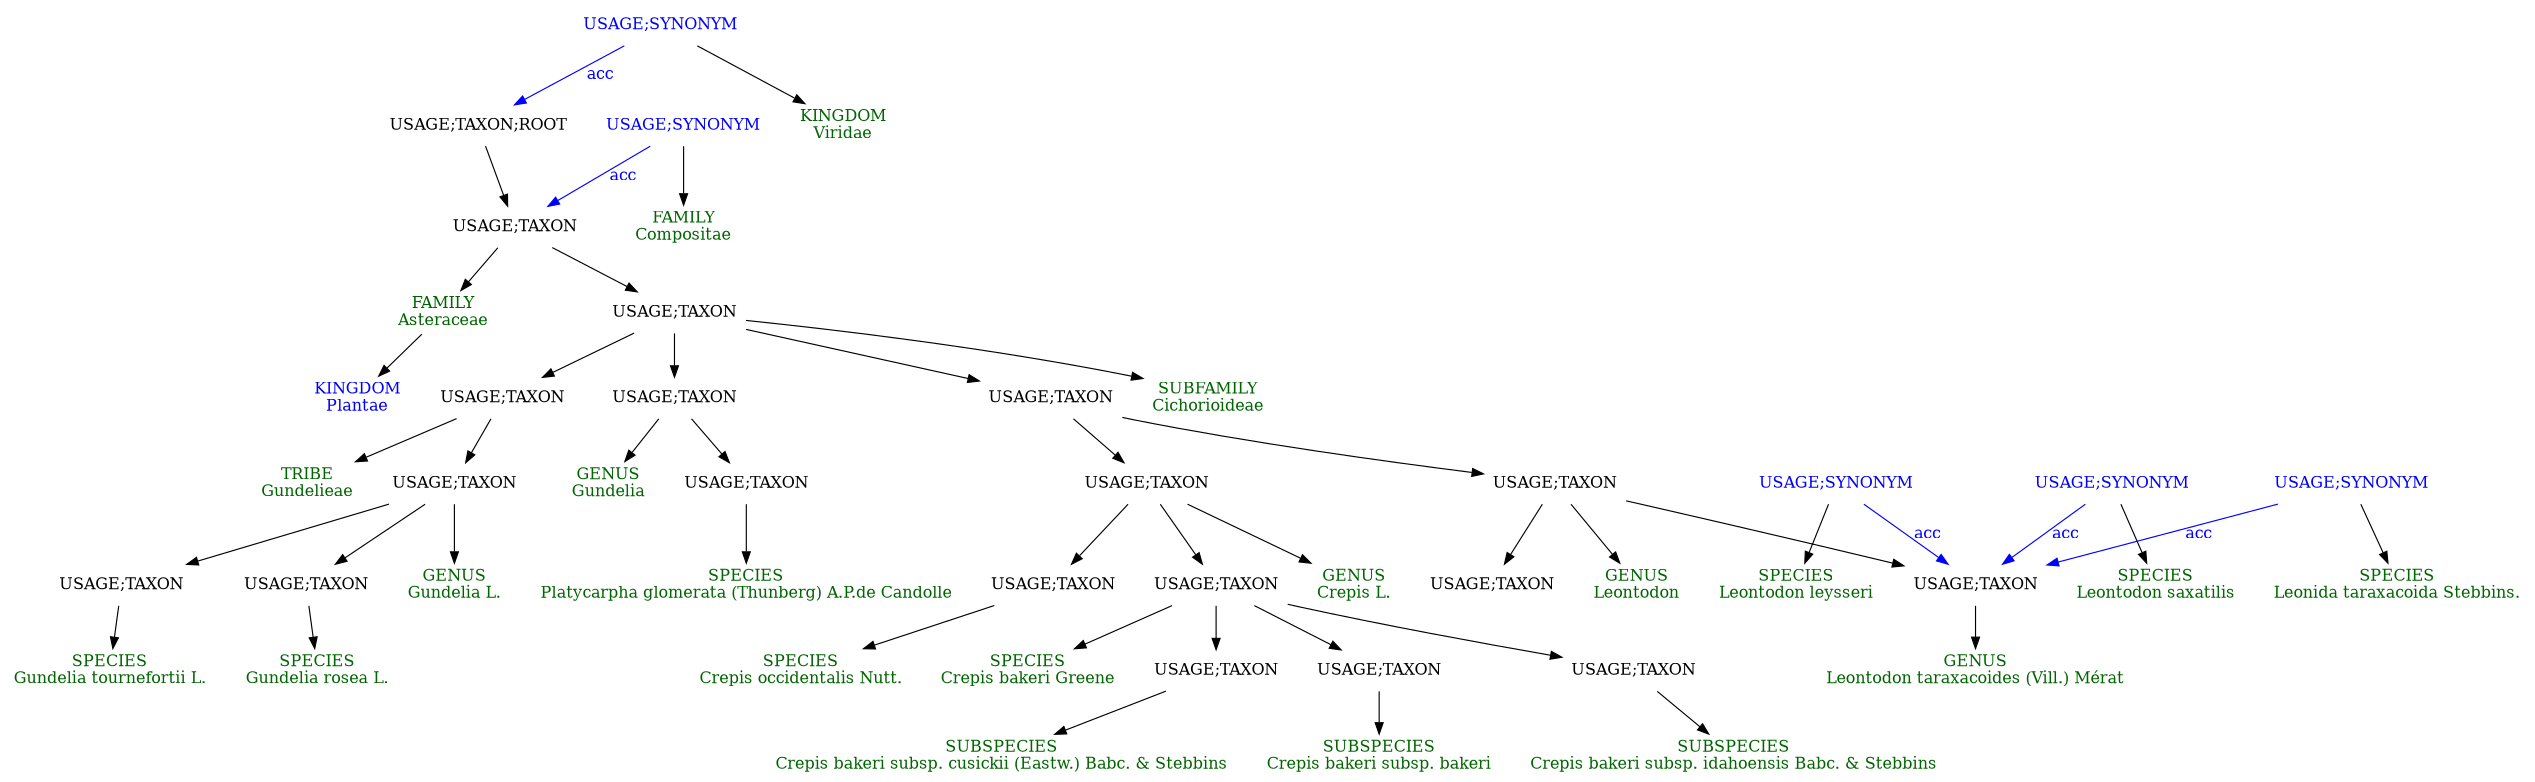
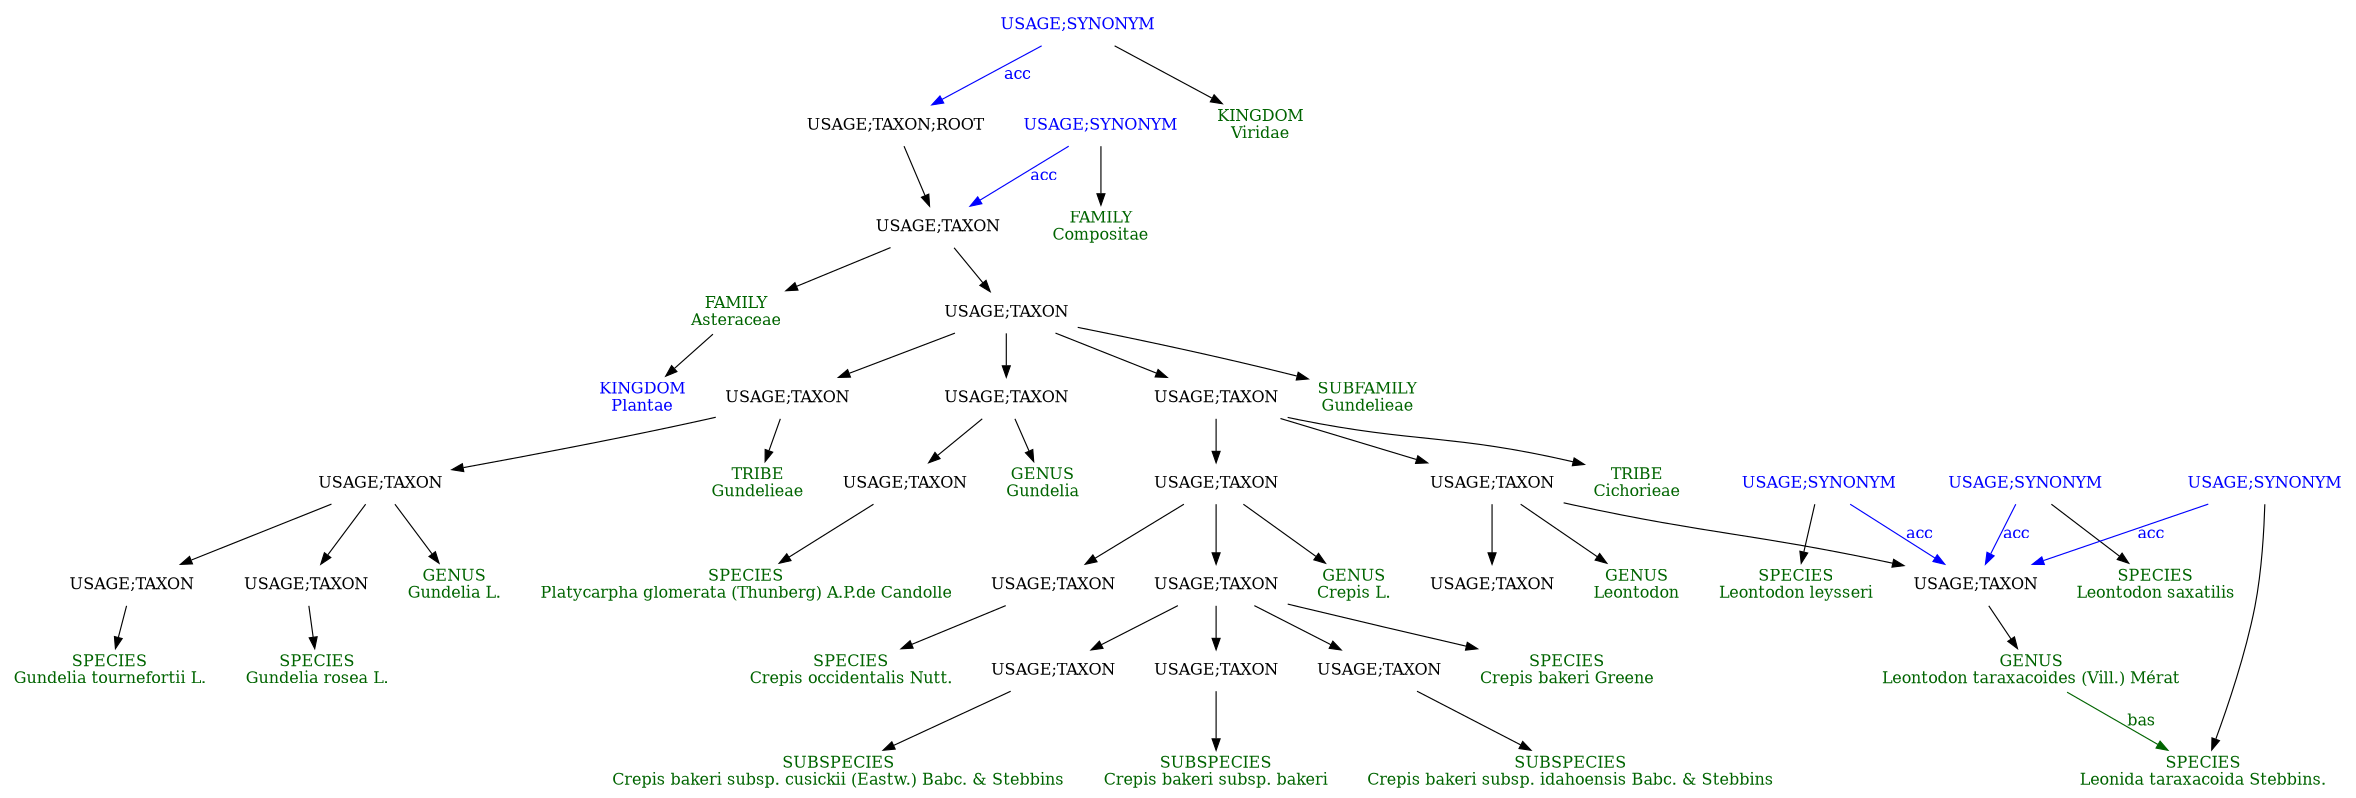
  digraph {
    node [fontcolor=darkgreen shape=plaintext]
    n1 [fontcolor=blue label="KINGDOM\nPlantae"]
    n2 [label="KINGDOM\nViridae"]
    n3 [label="FAMILY\nAsteraceae"]
    n4 [label="FAMILY\nCompositae"]
-   n5 [label="SUBFAMILY\nCichorioideae"]
+   n5 [label="SUBFAMILY\nGundelieae"]
+   n6 [label="TRIBE\nCichorieae"]
    n7 [label="TRIBE\nGundelieae"]
    n8 [label="GENUS\nGundelia"]
    n9 [label="GENUS\nCrepis L."]
    n10 [label="GENUS\nLeontodon"]
    n11 [label="GENUS\nGundelia L."]
    n12 [label="SPECIES\nPlatycarpha glomerata (Thunberg) A.P.de Candolle"]
    n13 [label="SPECIES\nCrepis bakeri Greene"]
    n14 [label="SPECIES\nCrepis occidentalis Nutt."]
    n15 [label="GENUS\nLeontodon taraxacoides (Vill.) Mérat"]
    n16 [label="SPECIES\nLeonida taraxacoida Stebbins."]
    n17 [label="SPECIES\nLeontodon leysseri"]
    n18 [label="SPECIES\nLeontodon saxatilis"]
    n19 [label="SPECIES\nGundelia rosea L."]
    n20 [label="SPECIES\nGundelia tournefortii L."]
    n21 [label="SUBSPECIES\nCrepis bakeri subsp. bakeri"]
    n22 [label="SUBSPECIES\nCrepis bakeri subsp. cusickii (Eastw.) Babc. & Stebbins"]
    n23 [label="SUBSPECIES\nCrepis bakeri subsp. idahoensis Babc. & Stebbins"]
    n24 [label="USAGE;TAXON;ROOT" fontcolor=""]
    n25 [label="USAGE;TAXON" fontcolor=""]
    n26 [label="USAGE;TAXON" fontcolor=""]
    n27 [label="USAGE;TAXON" fontcolor=""]
    n28 [label="USAGE;TAXON" fontcolor=""]
    n29 [label="USAGE;TAXON" fontcolor=""]
    n30 [label="USAGE;TAXON" fontcolor=""]
    n31 [label="USAGE;TAXON" fontcolor=""]
    n32 [label="USAGE;TAXON" fontcolor=""]
    n33 [label="USAGE;TAXON" fontcolor=""]
    n34 [label="USAGE;TAXON" fontcolor=""]
    n35 [label="USAGE;TAXON" fontcolor=""]
    n36 [label="USAGE;TAXON" fontcolor=""]
    n37 [label="USAGE;TAXON" fontcolor=""]
    n38 [label="USAGE;TAXON" fontcolor=""]
    n39 [label="USAGE;TAXON" fontcolor=""]
    n40 [label="USAGE;TAXON" fontcolor=""]
    n41 [label="USAGE;TAXON" fontcolor=""]
    n42 [label="USAGE;TAXON" fontcolor=""]
    n43 [fontcolor=blue label="USAGE;SYNONYM"]
    n44 [fontcolor=blue label="USAGE;SYNONYM"]
    n45 [fontcolor=blue label="USAGE;SYNONYM"]
    n46 [fontcolor=blue label="USAGE;SYNONYM"]
    n47 [fontcolor=blue label="USAGE;SYNONYM"]
    n3 -> n1
+   n15 -> n16 [color=darkgreen fontcolor=darkgreen label=bas]
    n24 -> n25
    n25 -> n3
    n25 -> n26
    n26 -> n5
    n26 -> n27
    n26 -> n28
    n26 -> n29
    n27 -> n7
    n27 -> n30
    n28 -> n8
    n28 -> n31
+   n29 -> n6
    n29 -> n32
    n29 -> n33
    n30 -> n11
    n30 -> n34
    n30 -> n35
    n31 -> n12
    n32 -> n9
    n32 -> n36
    n32 -> n37
    n33 -> n10
    n33 -> n38
    n33 -> n39
    n34 -> n20
    n35 -> n19
    n36 -> n14
    n37 -> n13
    n37 -> n40
    n37 -> n41
    n37 -> n42
    n38 -> n15
    n40 -> n22
    n41 -> n21
    n42 -> n23
    n43 -> n2
    n43 -> n24 [color=blue fontcolor=blue label=acc]
    n44 -> n4
    n44 -> n25 [color=blue fontcolor=blue label=acc]
    n45 -> n17
    n45 -> n38 [color=blue fontcolor=blue label=acc]
    n46 -> n18
    n46 -> n38 [color=blue fontcolor=blue label=acc]
    n47 -> n16
    n47 -> n38 [color=blue fontcolor=blue label=acc]
  }
